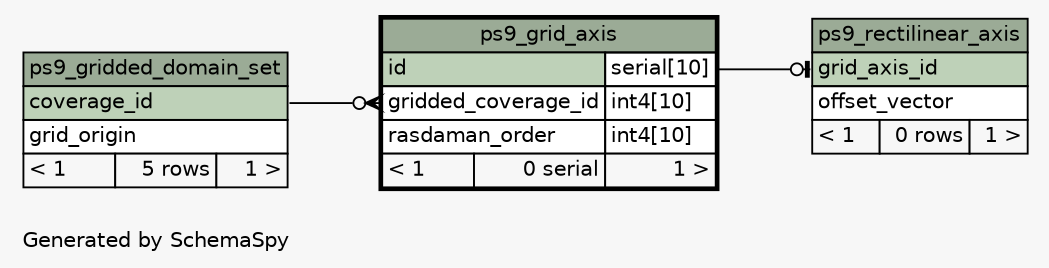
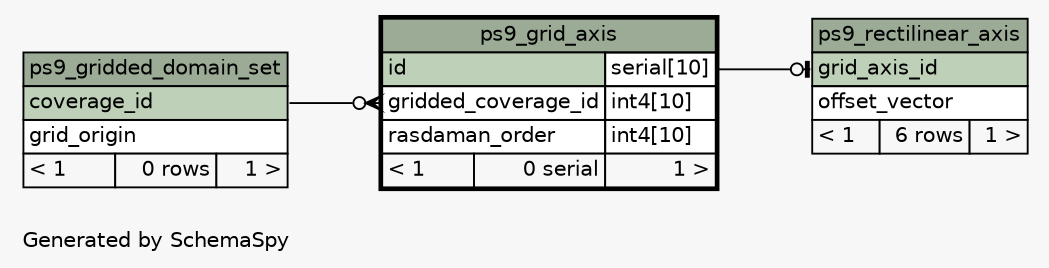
  digraph {
    bgcolor="#f7f7f7"
    fontname=Helvetica
    fontsize=11
    label="\nGenerated by SchemaSpy"
    labeljust=l
    nodesep=0.18
    rankdir=RL
    ranksep=0.46
    node [fontname=Helvetica fontsize=11 shape=plaintext]
    edge [arrowhead=none arrowsize=0.8 dir=back]
    n1 [label=<     <TABLE BORDER="2" CELLBORDER="1" CELLSPACING="0" BGCOLOR="#ffffff">       <TR><TD COLSPAN="3" BGCOLOR="#9bab96" ALIGN="CENTER">ps9_grid_axis</TD></TR>       <TR><TD PORT="id" COLSPAN="2" BGCOLOR="#bed1b8" ALIGN="LEFT">id</TD><TD PORT="id.type" ALIGN="LEFT">serial[10]</TD></TR>       <TR><TD PORT="gridded_coverage_id" COLSPAN="2" ALIGN="LEFT">gridded_coverage_id</TD><TD PORT="gridded_coverage_id.type" ALIGN="LEFT">int4[10]</TD></TR>       <TR><TD PORT="rasdaman_order" COLSPAN="2" ALIGN="LEFT">rasdaman_order</TD><TD PORT="rasdaman_order.type" ALIGN="LEFT">int4[10]</TD></TR>       <TR><TD ALIGN="LEFT" BGCOLOR="#f7f7f7">&lt; 1</TD><TD ALIGN="RIGHT" BGCOLOR="#f7f7f7">0 serial</TD><TD ALIGN="RIGHT" BGCOLOR="#f7f7f7">1 &gt;</TD></TR>     </TABLE>>]
-   n2 [label=<     <TABLE BORDER="0" CELLBORDER="1" CELLSPACING="0" BGCOLOR="#ffffff">       <TR><TD COLSPAN="3" BGCOLOR="#9bab96" ALIGN="CENTER">ps9_gridded_domain_set</TD></TR>       <TR><TD PORT="coverage_id" COLSPAN="3" BGCOLOR="#bed1b8" ALIGN="LEFT">coverage_id</TD></TR>       <TR><TD PORT="grid_origin" COLSPAN="3" ALIGN="LEFT">grid_origin</TD></TR>       <TR><TD ALIGN="LEFT" BGCOLOR="#f7f7f7">&lt; 1</TD><TD ALIGN="RIGHT" BGCOLOR="#f7f7f7">5 rows</TD><TD ALIGN="RIGHT" BGCOLOR="#f7f7f7">1 &gt;</TD></TR>     </TABLE>>]
-   n3 [label=<     <TABLE BORDER="0" CELLBORDER="1" CELLSPACING="0" BGCOLOR="#ffffff">       <TR><TD COLSPAN="3" BGCOLOR="#9bab96" ALIGN="CENTER">ps9_rectilinear_axis</TD></TR>       <TR><TD PORT="grid_axis_id" COLSPAN="3" BGCOLOR="#bed1b8" ALIGN="LEFT">grid_axis_id</TD></TR>       <TR><TD PORT="offset_vector" COLSPAN="3" ALIGN="LEFT">offset_vector</TD></TR>       <TR><TD ALIGN="LEFT" BGCOLOR="#f7f7f7">&lt; 1</TD><TD ALIGN="RIGHT" BGCOLOR="#f7f7f7">0 rows</TD><TD ALIGN="RIGHT" BGCOLOR="#f7f7f7">1 &gt;</TD></TR>     </TABLE>>]
+   n2 [label=<     <TABLE BORDER="0" CELLBORDER="1" CELLSPACING="0" BGCOLOR="#ffffff">       <TR><TD COLSPAN="3" BGCOLOR="#9bab96" ALIGN="CENTER">ps9_gridded_domain_set</TD></TR>       <TR><TD PORT="coverage_id" COLSPAN="3" BGCOLOR="#bed1b8" ALIGN="LEFT">coverage_id</TD></TR>       <TR><TD PORT="grid_origin" COLSPAN="3" ALIGN="LEFT">grid_origin</TD></TR>       <TR><TD ALIGN="LEFT" BGCOLOR="#f7f7f7">&lt; 1</TD><TD ALIGN="RIGHT" BGCOLOR="#f7f7f7">0 rows</TD><TD ALIGN="RIGHT" BGCOLOR="#f7f7f7">1 &gt;</TD></TR>     </TABLE>>]
+   n3 [label=<     <TABLE BORDER="0" CELLBORDER="1" CELLSPACING="0" BGCOLOR="#ffffff">       <TR><TD COLSPAN="3" BGCOLOR="#9bab96" ALIGN="CENTER">ps9_rectilinear_axis</TD></TR>       <TR><TD PORT="grid_axis_id" COLSPAN="3" BGCOLOR="#bed1b8" ALIGN="LEFT">grid_axis_id</TD></TR>       <TR><TD PORT="offset_vector" COLSPAN="3" ALIGN="LEFT">offset_vector</TD></TR>       <TR><TD ALIGN="LEFT" BGCOLOR="#f7f7f7">&lt; 1</TD><TD ALIGN="RIGHT" BGCOLOR="#f7f7f7">6 rows</TD><TD ALIGN="RIGHT" BGCOLOR="#f7f7f7">1 &gt;</TD></TR>     </TABLE>>]
    n1 -> n2 [arrowtail=crowodot headport="coverage_id:e" tailport="gridded_coverage_id:w"]
    n3 -> n1 [arrowtail=teeodot headport="id.type:e" tailport="grid_axis_id:w"]
  }
